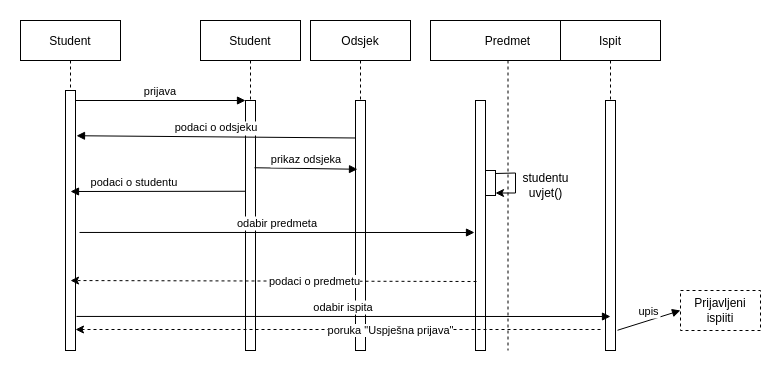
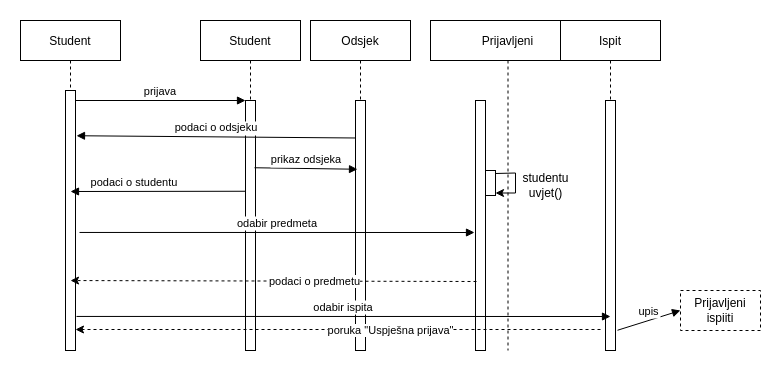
  <mxCell id="0" />
  <mxCell id="1" parent="0" />
  <mxCell id="2" value="Student" style="shape=umlLifeline;perimeter=lifelinePerimeter;container=1;collapsible=0;recursiveResize=0;rounded=0;shadow=0;strokeWidth=1;" parent="1" vertex="1"><mxGeometry x="20" y="20" width="100" height="330" as="geometry" /></mxCell>
  <mxCell id="3" value="" style="points=[];perimeter=orthogonalPerimeter;rounded=0;shadow=0;strokeWidth=1;" parent="2" vertex="1"><mxGeometry x="45" y="70" width="10" height="260" as="geometry" /></mxCell>
  <mxCell id="4" value="Student" style="shape=umlLifeline;perimeter=lifelinePerimeter;container=1;collapsible=0;recursiveResize=0;rounded=0;shadow=0;strokeWidth=1;" parent="1" vertex="1"><mxGeometry x="200" y="20" width="100" height="330" as="geometry" /></mxCell>
  <mxCell id="5" value="" style="points=[];perimeter=orthogonalPerimeter;rounded=0;shadow=0;strokeWidth=1;" parent="4" vertex="1"><mxGeometry x="45" y="80" width="10" height="250" as="geometry" /></mxCell>
  <mxCell id="6" value="prijava" style="verticalAlign=bottom;endArrow=block;entryX=0;entryY=0;shadow=0;strokeWidth=1;" parent="1" source="3" target="5" edge="1"><mxGeometry relative="1" as="geometry"><mxPoint x="175" y="100" as="sourcePoint" /></mxGeometry></mxCell>
  <mxCell id="7" value="podaci o odsjeku" style="verticalAlign=bottom;endArrow=block;entryX=1.1;entryY=0.174;shadow=0;strokeWidth=1;entryDx=0;entryDy=0;entryPerimeter=0;exitX=0.2;exitY=0.15;exitDx=0;exitDy=0;exitPerimeter=0;" parent="1" source="16" target="3" edge="1"><mxGeometry relative="1" as="geometry"><mxPoint x="140" y="140" as="sourcePoint" /></mxGeometry></mxCell>
- <mxCell id="8" value="Predmet" style="shape=umlLifeline;perimeter=lifelinePerimeter;container=1;collapsible=0;recursiveResize=0;rounded=0;shadow=0;strokeWidth=1;" vertex="1" parent="1"><mxGeometry x="430" y="20" width="155" height="330" as="geometry" /></mxCell>
+ <mxCell id="8" value="Prijavljeni" style="shape=umlLifeline;perimeter=lifelinePerimeter;container=1;collapsible=0;recursiveResize=0;rounded=0;shadow=0;strokeWidth=1;" vertex="1" parent="1"><mxGeometry x="430" y="20" width="155" height="330" as="geometry" /></mxCell>
  <mxCell id="9" value="" style="points=[];perimeter=orthogonalPerimeter;rounded=0;shadow=0;strokeWidth=1;" vertex="1" parent="8"><mxGeometry x="45" y="80" width="10" height="250" as="geometry" /></mxCell>
  <mxCell id="10" value="" style="points=[];perimeter=orthogonalPerimeter;rounded=0;shadow=0;strokeWidth=1;" vertex="1" parent="8"><mxGeometry x="55" y="150" width="10" height="25" as="geometry" /></mxCell>
  <mxCell id="11" value="" style="endArrow=classic;html=1;rounded=0;exitX=1;exitY=0.12;exitDx=0;exitDy=0;exitPerimeter=0;edgeStyle=orthogonalEdgeStyle;" edge="1" parent="8" source="10" target="10"><mxGeometry width="50" height="50" relative="1" as="geometry"><mxPoint x="55" y="320" as="sourcePoint" /><mxPoint x="105" y="270" as="targetPoint" /></mxGeometry></mxCell>
  <mxCell id="12" value="studentu &lt;br&gt;uvjet()" style="text;html=1;align=center;verticalAlign=middle;resizable=0;points=[];autosize=1;strokeColor=none;fillColor=none;" vertex="1" parent="8"><mxGeometry x="80" y="150" width="70" height="30" as="geometry" /></mxCell>
  <mxCell id="13" value="Ispit" style="shape=umlLifeline;perimeter=lifelinePerimeter;container=1;collapsible=0;recursiveResize=0;rounded=0;shadow=0;strokeWidth=1;" vertex="1" parent="1"><mxGeometry x="560" y="20" width="100" height="330" as="geometry" /></mxCell>
  <mxCell id="14" value="" style="points=[];perimeter=orthogonalPerimeter;rounded=0;shadow=0;strokeWidth=1;" vertex="1" parent="13"><mxGeometry x="45" y="80" width="10" height="250" as="geometry" /></mxCell>
  <mxCell id="15" value="Odsjek" style="shape=umlLifeline;perimeter=lifelinePerimeter;container=1;collapsible=0;recursiveResize=0;rounded=0;shadow=0;strokeWidth=1;" vertex="1" parent="1"><mxGeometry x="310" y="20" width="100" height="330" as="geometry" /></mxCell>
  <mxCell id="16" value="" style="points=[];perimeter=orthogonalPerimeter;rounded=0;shadow=0;strokeWidth=1;" vertex="1" parent="15"><mxGeometry x="45" y="80" width="10" height="250" as="geometry" /></mxCell>
  <mxCell id="17" value="" style="endArrow=classic;html=1;rounded=0;dashed=1;entryX=0.5;entryY=0.731;entryDx=0;entryDy=0;entryPerimeter=0;" edge="1" parent="15"><mxGeometry width="50" height="50" relative="1" as="geometry"><mxPoint x="290" y="309" as="sourcePoint" /><mxPoint x="-235" y="309.0" as="targetPoint" /></mxGeometry></mxCell>
  <mxCell id="18" value="poruka &quot;Uspješna prijava&quot;" style="edgeLabel;html=1;align=center;verticalAlign=middle;resizable=0;points=[];" vertex="1" connectable="0" parent="17"><mxGeometry x="-0.197" relative="1" as="geometry"><mxPoint as="offset" /></mxGeometry></mxCell>
  <mxCell id="19" value="podaci o studentu" style="verticalAlign=bottom;endArrow=block;shadow=0;strokeWidth=1;exitX=0;exitY=0.363;exitDx=0;exitDy=0;exitPerimeter=0;" edge="1" parent="1" source="5"><mxGeometry x="0.273" relative="1" as="geometry"><mxPoint x="240" y="157" as="sourcePoint" /><mxPoint x="70" y="191" as="targetPoint" /><mxPoint as="offset" /></mxGeometry></mxCell>
  <mxCell id="20" value="prikaz odsjeka" style="verticalAlign=bottom;endArrow=block;shadow=0;strokeWidth=1;entryX=0.2;entryY=0.275;entryDx=0;entryDy=0;entryPerimeter=0;exitX=0.9;exitY=0.269;exitDx=0;exitDy=0;exitPerimeter=0;" edge="1" parent="1" source="5" target="16"><mxGeometry relative="1" as="geometry"><mxPoint x="260" y="140" as="sourcePoint" /><mxPoint x="350" y="130" as="targetPoint" /></mxGeometry></mxCell>
  <mxCell id="21" value="odabir predmeta" style="verticalAlign=bottom;endArrow=block;shadow=0;strokeWidth=1;exitX=1.4;exitY=0.546;exitDx=0;exitDy=0;exitPerimeter=0;entryX=-0.1;entryY=0.528;entryDx=0;entryDy=0;entryPerimeter=0;" edge="1" parent="1" source="3" target="9"><mxGeometry relative="1" as="geometry"><mxPoint x="370" y="160" as="sourcePoint" /><mxPoint x="470" y="162.08" as="targetPoint" /></mxGeometry></mxCell>
  <mxCell id="22" value="odabir ispita" style="verticalAlign=bottom;endArrow=block;shadow=0;strokeWidth=1;exitX=1.1;exitY=0.869;exitDx=0;exitDy=0;exitPerimeter=0;" edge="1" parent="1" source="3"><mxGeometry relative="1" as="geometry"><mxPoint x="80" y="304" as="sourcePoint" /><mxPoint x="610" y="316" as="targetPoint" /></mxGeometry></mxCell>
  <mxCell id="23" value="upis" style="verticalAlign=bottom;endArrow=block;shadow=0;strokeWidth=1;exitX=1.2;exitY=0.919;exitDx=0;exitDy=0;exitPerimeter=0;entryX=0;entryY=0.5;entryDx=0;entryDy=0;" edge="1" parent="1" source="14" target="24"><mxGeometry relative="1" as="geometry"><mxPoint x="620" y="250" as="sourcePoint" /><mxPoint x="680" y="250" as="targetPoint" /></mxGeometry></mxCell>
  <mxCell id="24" value="Prijavljeni ispiiti" style="rounded=0;whiteSpace=wrap;html=1;dashed=1;" vertex="1" parent="1"><mxGeometry x="680" y="290" width="80" height="40" as="geometry" /></mxCell>
  <mxCell id="25" value="" style="endArrow=classic;html=1;rounded=0;dashed=1;exitX=0.1;exitY=0.724;exitDx=0;exitDy=0;exitPerimeter=0;entryX=0.5;entryY=0.731;entryDx=0;entryDy=0;entryPerimeter=0;" edge="1" parent="1" source="9" target="3"><mxGeometry width="50" height="50" relative="1" as="geometry"><mxPoint x="400" y="420" as="sourcePoint" /><mxPoint x="80" y="280" as="targetPoint" /></mxGeometry></mxCell>
  <mxCell id="26" value="podaci o predmetu" style="edgeLabel;html=1;align=center;verticalAlign=middle;resizable=0;points=[];" vertex="1" connectable="0" parent="25"><mxGeometry x="-0.197" relative="1" as="geometry"><mxPoint as="offset" /></mxGeometry></mxCell>
